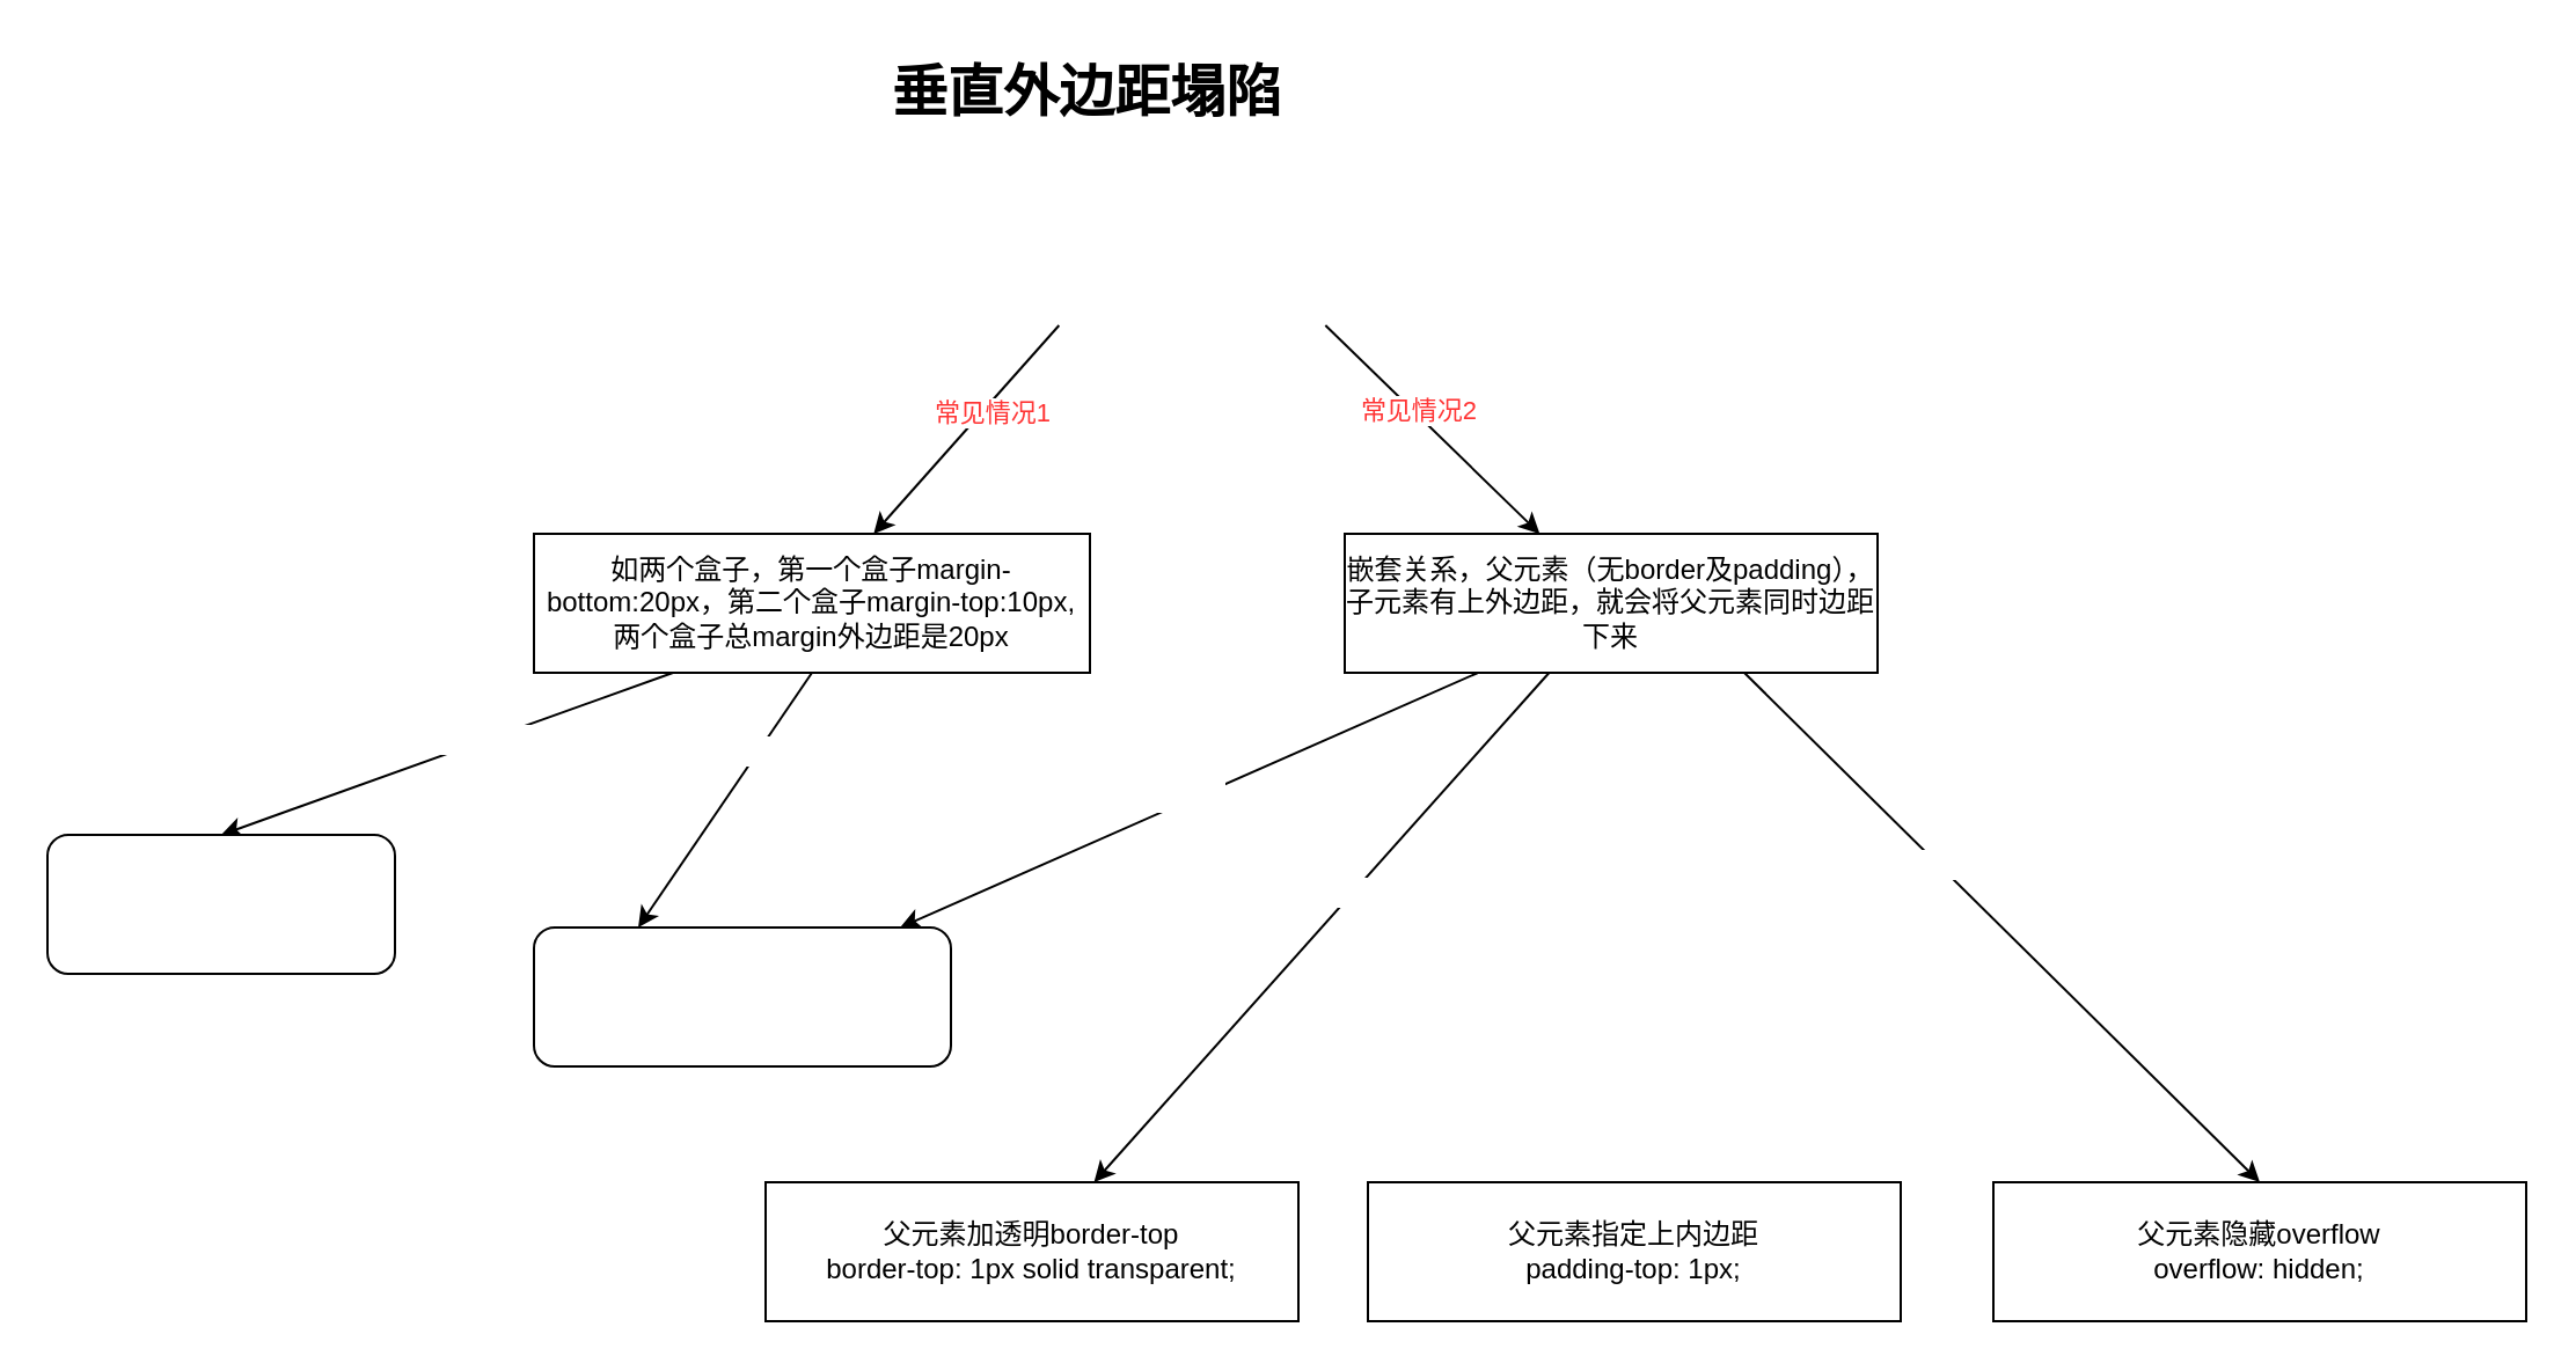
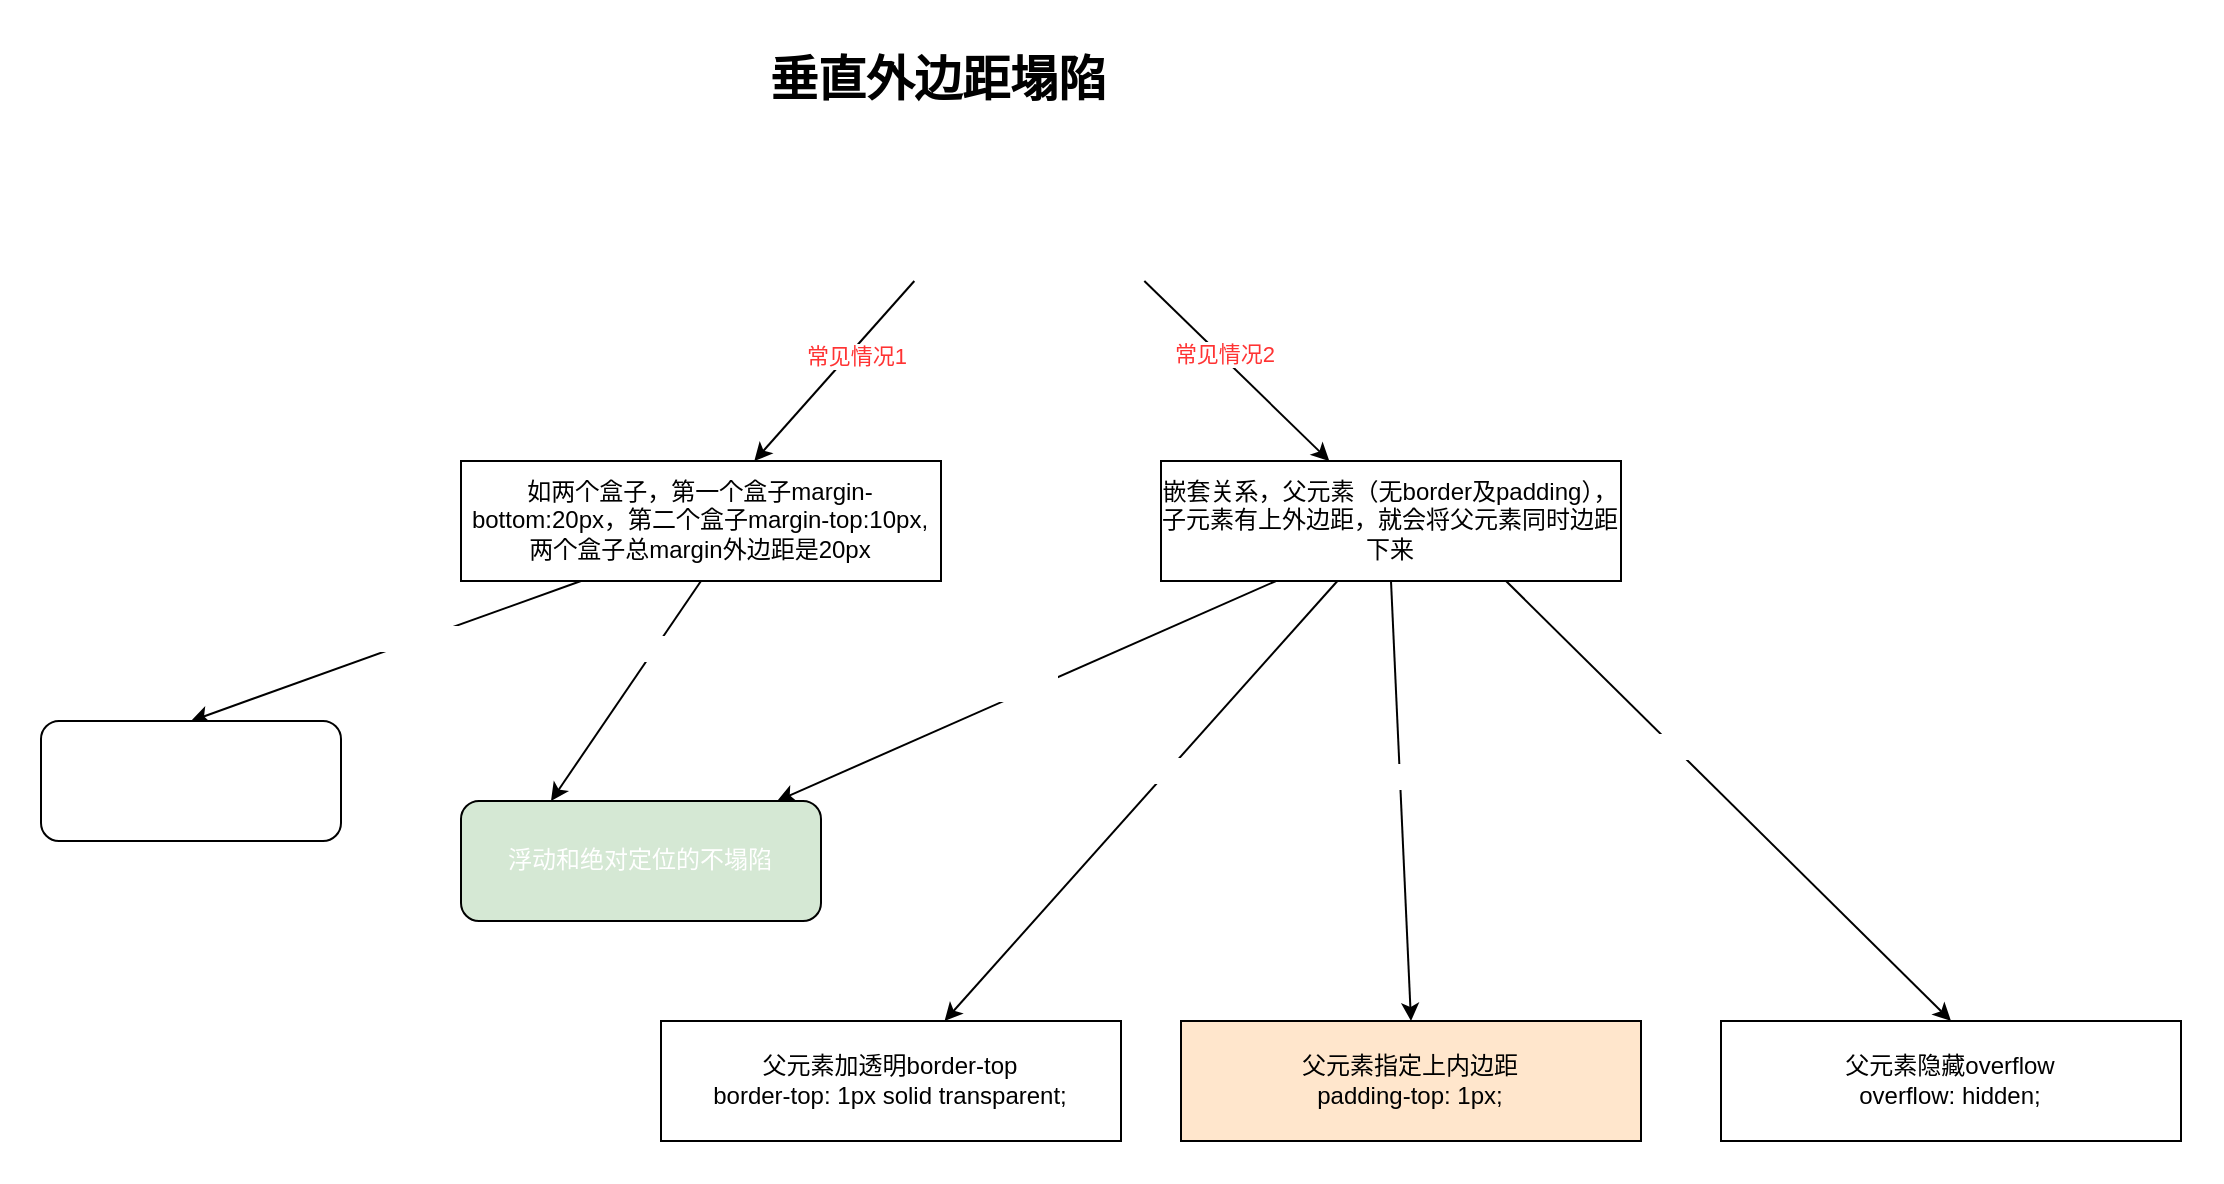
  <mxCell id="0" />
  <mxCell id="1" parent="0" />
  <mxCell id="2" value="" style="edgeStyle=none;html=1;" edge="1" parent="1" source="6" target="11"><mxGeometry relative="1" as="geometry" /></mxCell>
  <mxCell id="3" value="&lt;font color=&quot;#ff3333&quot;&gt;常见情况1&lt;/font&gt;" style="edgeLabel;html=1;align=center;verticalAlign=middle;resizable=0;points=[];" vertex="1" connectable="0" parent="2"><mxGeometry x="-0.21" y="3" relative="1" as="geometry"><mxPoint as="offset" /></mxGeometry></mxCell>
  <mxCell id="4" value="" style="edgeStyle=none;html=1;" edge="1" parent="1" source="6" target="20"><mxGeometry relative="1" as="geometry" /></mxCell>
  <mxCell id="5" value="&lt;font color=&quot;#ff3333&quot;&gt;常见情况2&lt;/font&gt;" style="edgeLabel;html=1;align=center;verticalAlign=middle;resizable=0;points=[];" vertex="1" connectable="0" parent="4"><mxGeometry x="-0.177" y="2" relative="1" as="geometry"><mxPoint y="1" as="offset" /></mxGeometry></mxCell>
  <mxCell id="6" value="&lt;h1&gt;垂直外边距塌陷&lt;/h1&gt;" style="text;html=1;strokeColor=none;fillColor=none;spacing=5;spacingTop=-20;whiteSpace=wrap;overflow=hidden;rounded=0;" parent="1" vertex="1"><mxGeometry x="380" y="20" width="260" height="120" as="geometry" /></mxCell>
  <mxCell id="7" style="edgeStyle=none;html=1;exitX=0.5;exitY=1;exitDx=0;exitDy=0;entryX=0.25;entryY=0;entryDx=0;entryDy=0;fontColor=#FFFFFF;" edge="1" parent="1" source="11" target="25"><mxGeometry relative="1" as="geometry" /></mxCell>
  <mxCell id="8" value="解决办法1" style="edgeLabel;html=1;align=center;verticalAlign=middle;resizable=0;points=[];fontColor=#FFFFFF;" vertex="1" connectable="0" parent="7"><mxGeometry x="-0.402" y="1" relative="1" as="geometry"><mxPoint as="offset" /></mxGeometry></mxCell>
  <mxCell id="9" style="edgeStyle=none;html=1;exitX=0.25;exitY=1;exitDx=0;exitDy=0;entryX=0.5;entryY=0;entryDx=0;entryDy=0;fontColor=#FFFFFF;" edge="1" parent="1" source="11" target="26"><mxGeometry relative="1" as="geometry" /></mxCell>
  <mxCell id="10" value="解决办法" style="edgeLabel;html=1;align=center;verticalAlign=middle;resizable=0;points=[];fontColor=#FFFFFF;" vertex="1" connectable="0" parent="9"><mxGeometry x="-0.151" y="-1" relative="1" as="geometry"><mxPoint as="offset" /></mxGeometry></mxCell>
  <mxCell id="11" value="如两个盒子，第一个盒子margin-bottom:20px，第二个盒子margin-top:10px,两个盒子总margin外边距是20px" style="whiteSpace=wrap;html=1;" vertex="1" parent="1"><mxGeometry x="230" y="230" width="240" height="60" as="geometry" /></mxCell>
  <mxCell id="12" value="" style="edgeStyle=none;html=1;fontColor=#FFFFFF;" edge="1" parent="1" source="20" target="22"><mxGeometry relative="1" as="geometry" /></mxCell>
  <mxCell id="13" value="解决办法1" style="edgeLabel;html=1;align=center;verticalAlign=middle;resizable=0;points=[];fontColor=#FFFFFF;" vertex="1" connectable="0" parent="12"><mxGeometry x="-0.155" y="2" relative="1" as="geometry"><mxPoint as="offset" /></mxGeometry></mxCell>
+ <mxCell id="14" style="edgeStyle=none;html=1;exitX=0.5;exitY=1;exitDx=0;exitDy=0;entryX=0.5;entryY=0;entryDx=0;entryDy=0;fontColor=#FFFFFF;" edge="1" parent="1" source="20" target="23"><mxGeometry relative="1" as="geometry" /></mxCell>
+ <mxCell id="15" value="解决办法2" style="edgeLabel;html=1;align=center;verticalAlign=middle;resizable=0;points=[];fontColor=#FFFFFF;" vertex="1" connectable="0" parent="14"><mxGeometry x="-0.12" y="-4" relative="1" as="geometry"><mxPoint as="offset" /></mxGeometry></mxCell>
  <mxCell id="16" style="edgeStyle=none;html=1;exitX=0.75;exitY=1;exitDx=0;exitDy=0;fontColor=#FFFFFF;" edge="1" parent="1" source="20"><mxGeometry relative="1" as="geometry"><mxPoint x="975" y="510" as="targetPoint" /></mxGeometry></mxCell>
  <mxCell id="17" value="解决办法3" style="edgeLabel;html=1;align=center;verticalAlign=middle;resizable=0;points=[];fontColor=#FFFFFF;" vertex="1" connectable="0" parent="16"><mxGeometry x="-0.259" y="-1" relative="1" as="geometry"><mxPoint as="offset" /></mxGeometry></mxCell>
  <mxCell id="18" style="edgeStyle=none;html=1;exitX=0.25;exitY=1;exitDx=0;exitDy=0;fontColor=#FFFFFF;" edge="1" parent="1" source="20" target="25"><mxGeometry relative="1" as="geometry" /></mxCell>
  <mxCell id="19" value="解决办法" style="edgeLabel;html=1;align=center;verticalAlign=middle;resizable=0;points=[];fontColor=#FFFFFF;" vertex="1" connectable="0" parent="18"><mxGeometry x="0.043" y="-4" relative="1" as="geometry"><mxPoint as="offset" /></mxGeometry></mxCell>
  <mxCell id="20" value="嵌套关系，父元素（无border及padding），子元素有上外边距，就会将父元素同时边距下来" style="whiteSpace=wrap;html=1;" vertex="1" parent="1"><mxGeometry x="580" y="230" width="230" height="60" as="geometry" /></mxCell>
  <mxCell id="21" value="&lt;font color=&quot;#ffffff&quot;&gt;如两个盒子（塌陷）,左右不会塌陷&lt;/font&gt;" style="text;html=1;strokeColor=none;fillColor=none;align=center;verticalAlign=middle;whiteSpace=wrap;rounded=0;fontColor=#FF3333;" vertex="1" parent="1"><mxGeometry x="394" y="65" width="180" height="30" as="geometry" /></mxCell>
  <mxCell id="22" value="父元素加透明border-top&lt;br&gt;border-top: 1px solid transparent;" style="whiteSpace=wrap;html=1;" vertex="1" parent="1"><mxGeometry x="330" y="510" width="230" height="60" as="geometry" /></mxCell>
- <mxCell id="23" value="父元素指定上内边距&lt;br&gt;padding-top: 1px;" style="whiteSpace=wrap;html=1;" vertex="1" parent="1"><mxGeometry x="590" y="510" width="230" height="60" as="geometry" /></mxCell>
+ <mxCell id="23" value="父元素指定上内边距&lt;br&gt;padding-top: 1px;" style="whiteSpace=wrap;html=1;fillColor=#ffe6cc;" vertex="1" parent="1"><mxGeometry x="590" y="510" width="230" height="60" as="geometry" /></mxCell>
  <mxCell id="24" value="父元素隐藏overflow&lt;br&gt;overflow: hidden;" style="whiteSpace=wrap;html=1;" vertex="1" parent="1"><mxGeometry x="860" y="510" width="230" height="60" as="geometry" /></mxCell>
- <mxCell id="25" value="浮动和绝对定位的不塌陷" style="rounded=1;whiteSpace=wrap;html=1;fontColor=#FFFFFF;" vertex="1" parent="1"><mxGeometry x="230" y="400" width="180" height="60" as="geometry" /></mxCell>
+ <mxCell id="25" value="浮动和绝对定位的不塌陷" style="rounded=1;whiteSpace=wrap;html=1;fontColor=#FFFFFF;fillColor=#d5e8d4;" vertex="1" parent="1"><mxGeometry x="230" y="400" width="180" height="60" as="geometry" /></mxCell>
  <mxCell id="26" value="合并只设置1个margin" style="rounded=1;whiteSpace=wrap;html=1;fontColor=#FFFFFF;" vertex="1" parent="1"><mxGeometry x="20" y="360" width="150" height="60" as="geometry" /></mxCell>
